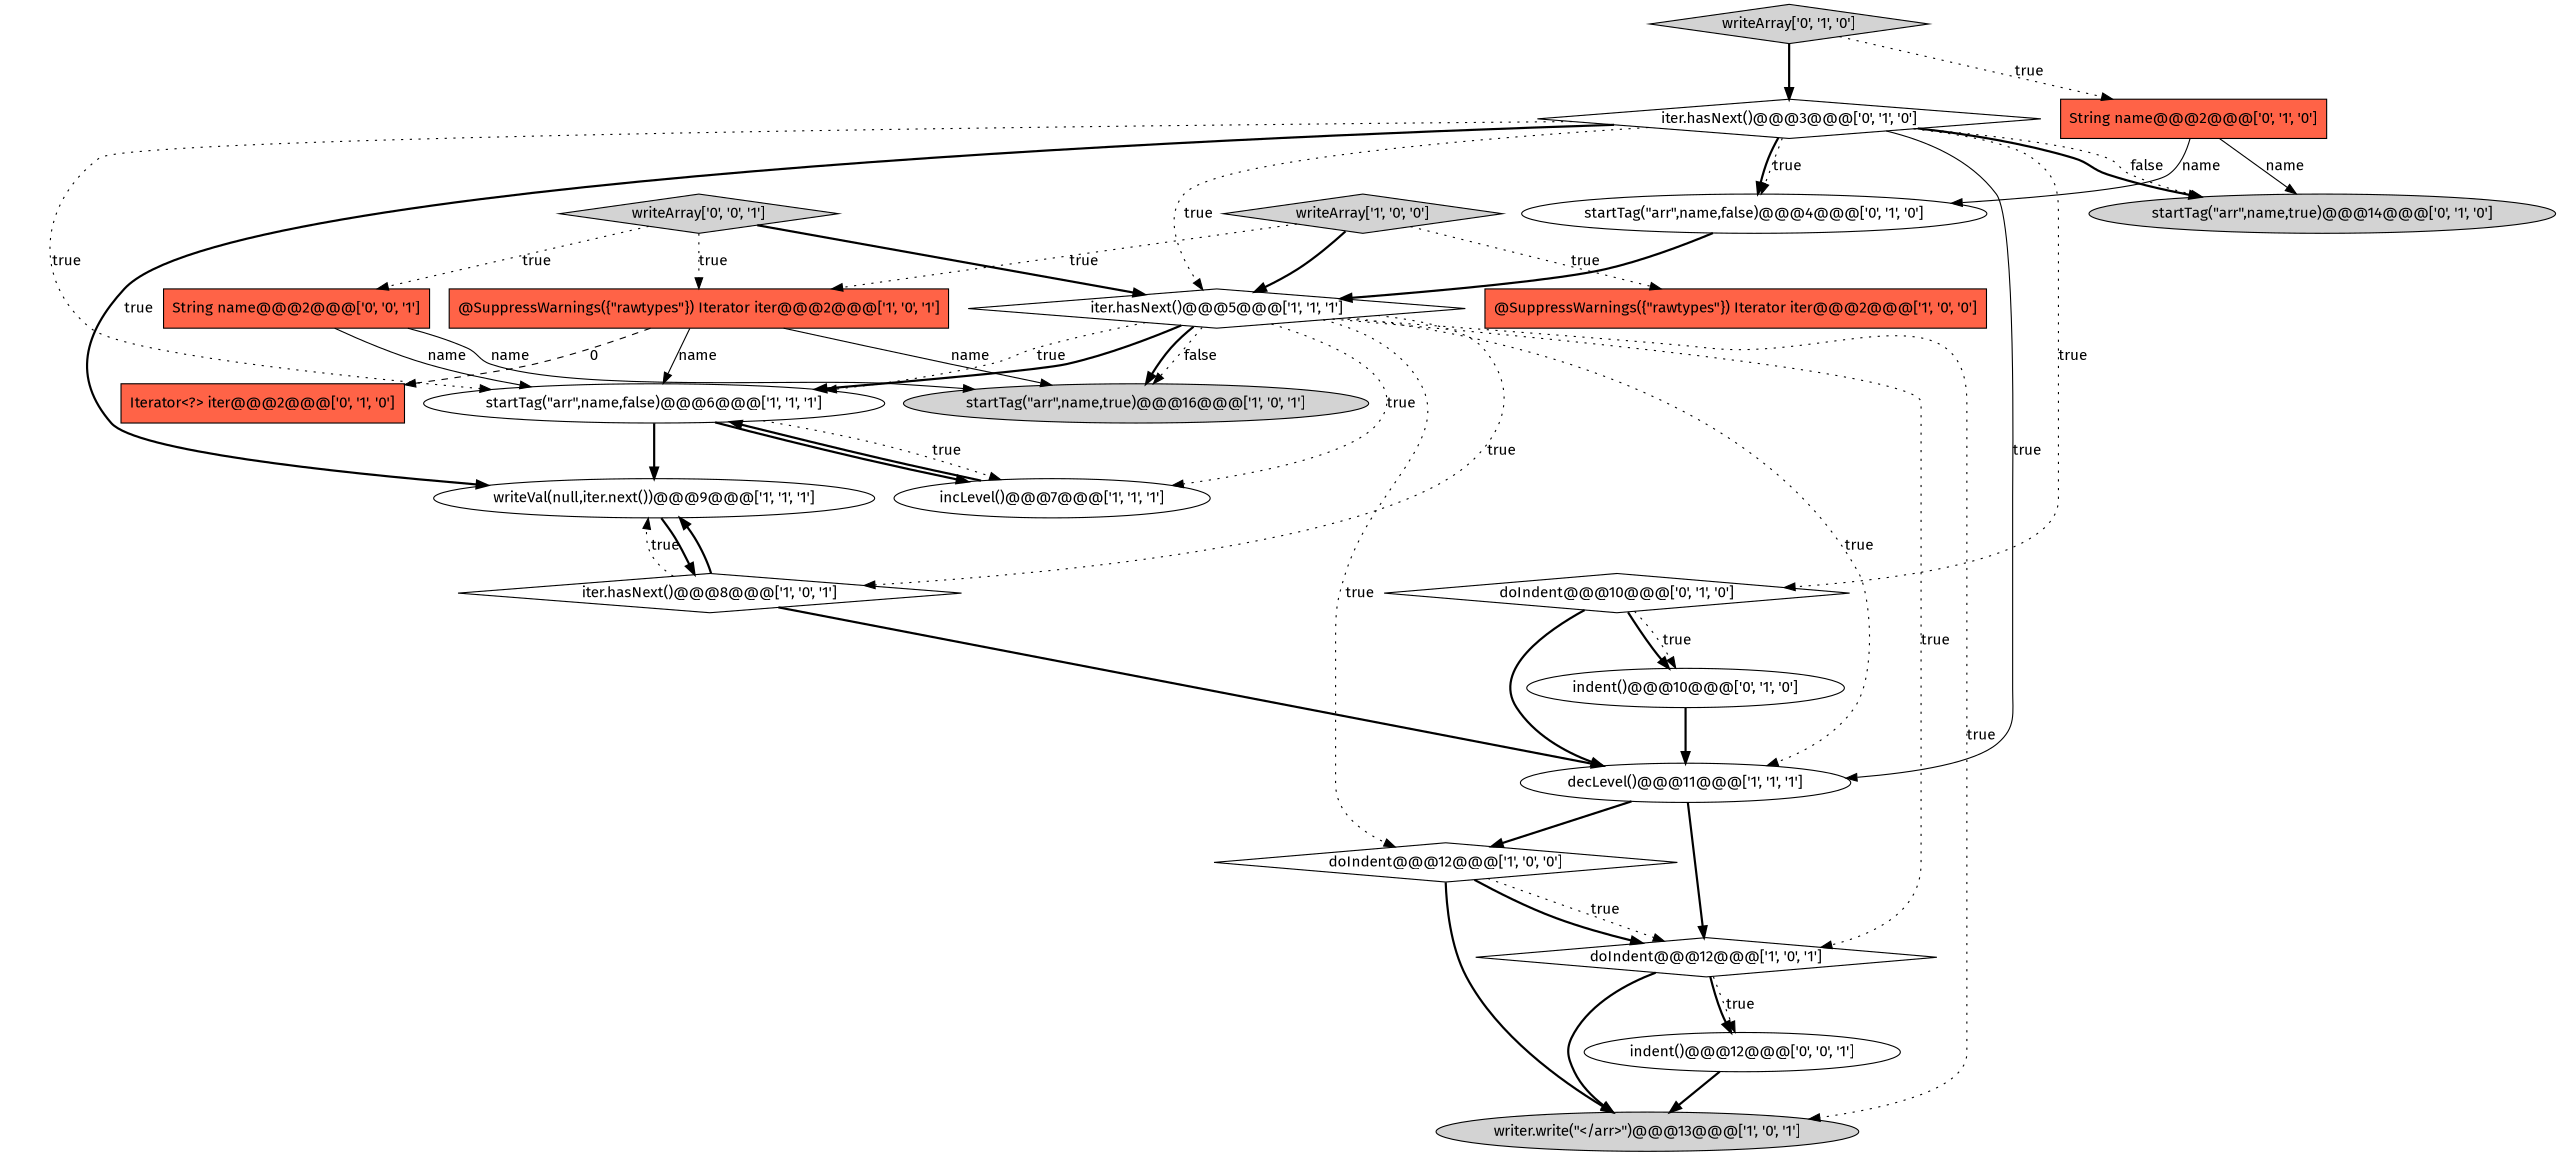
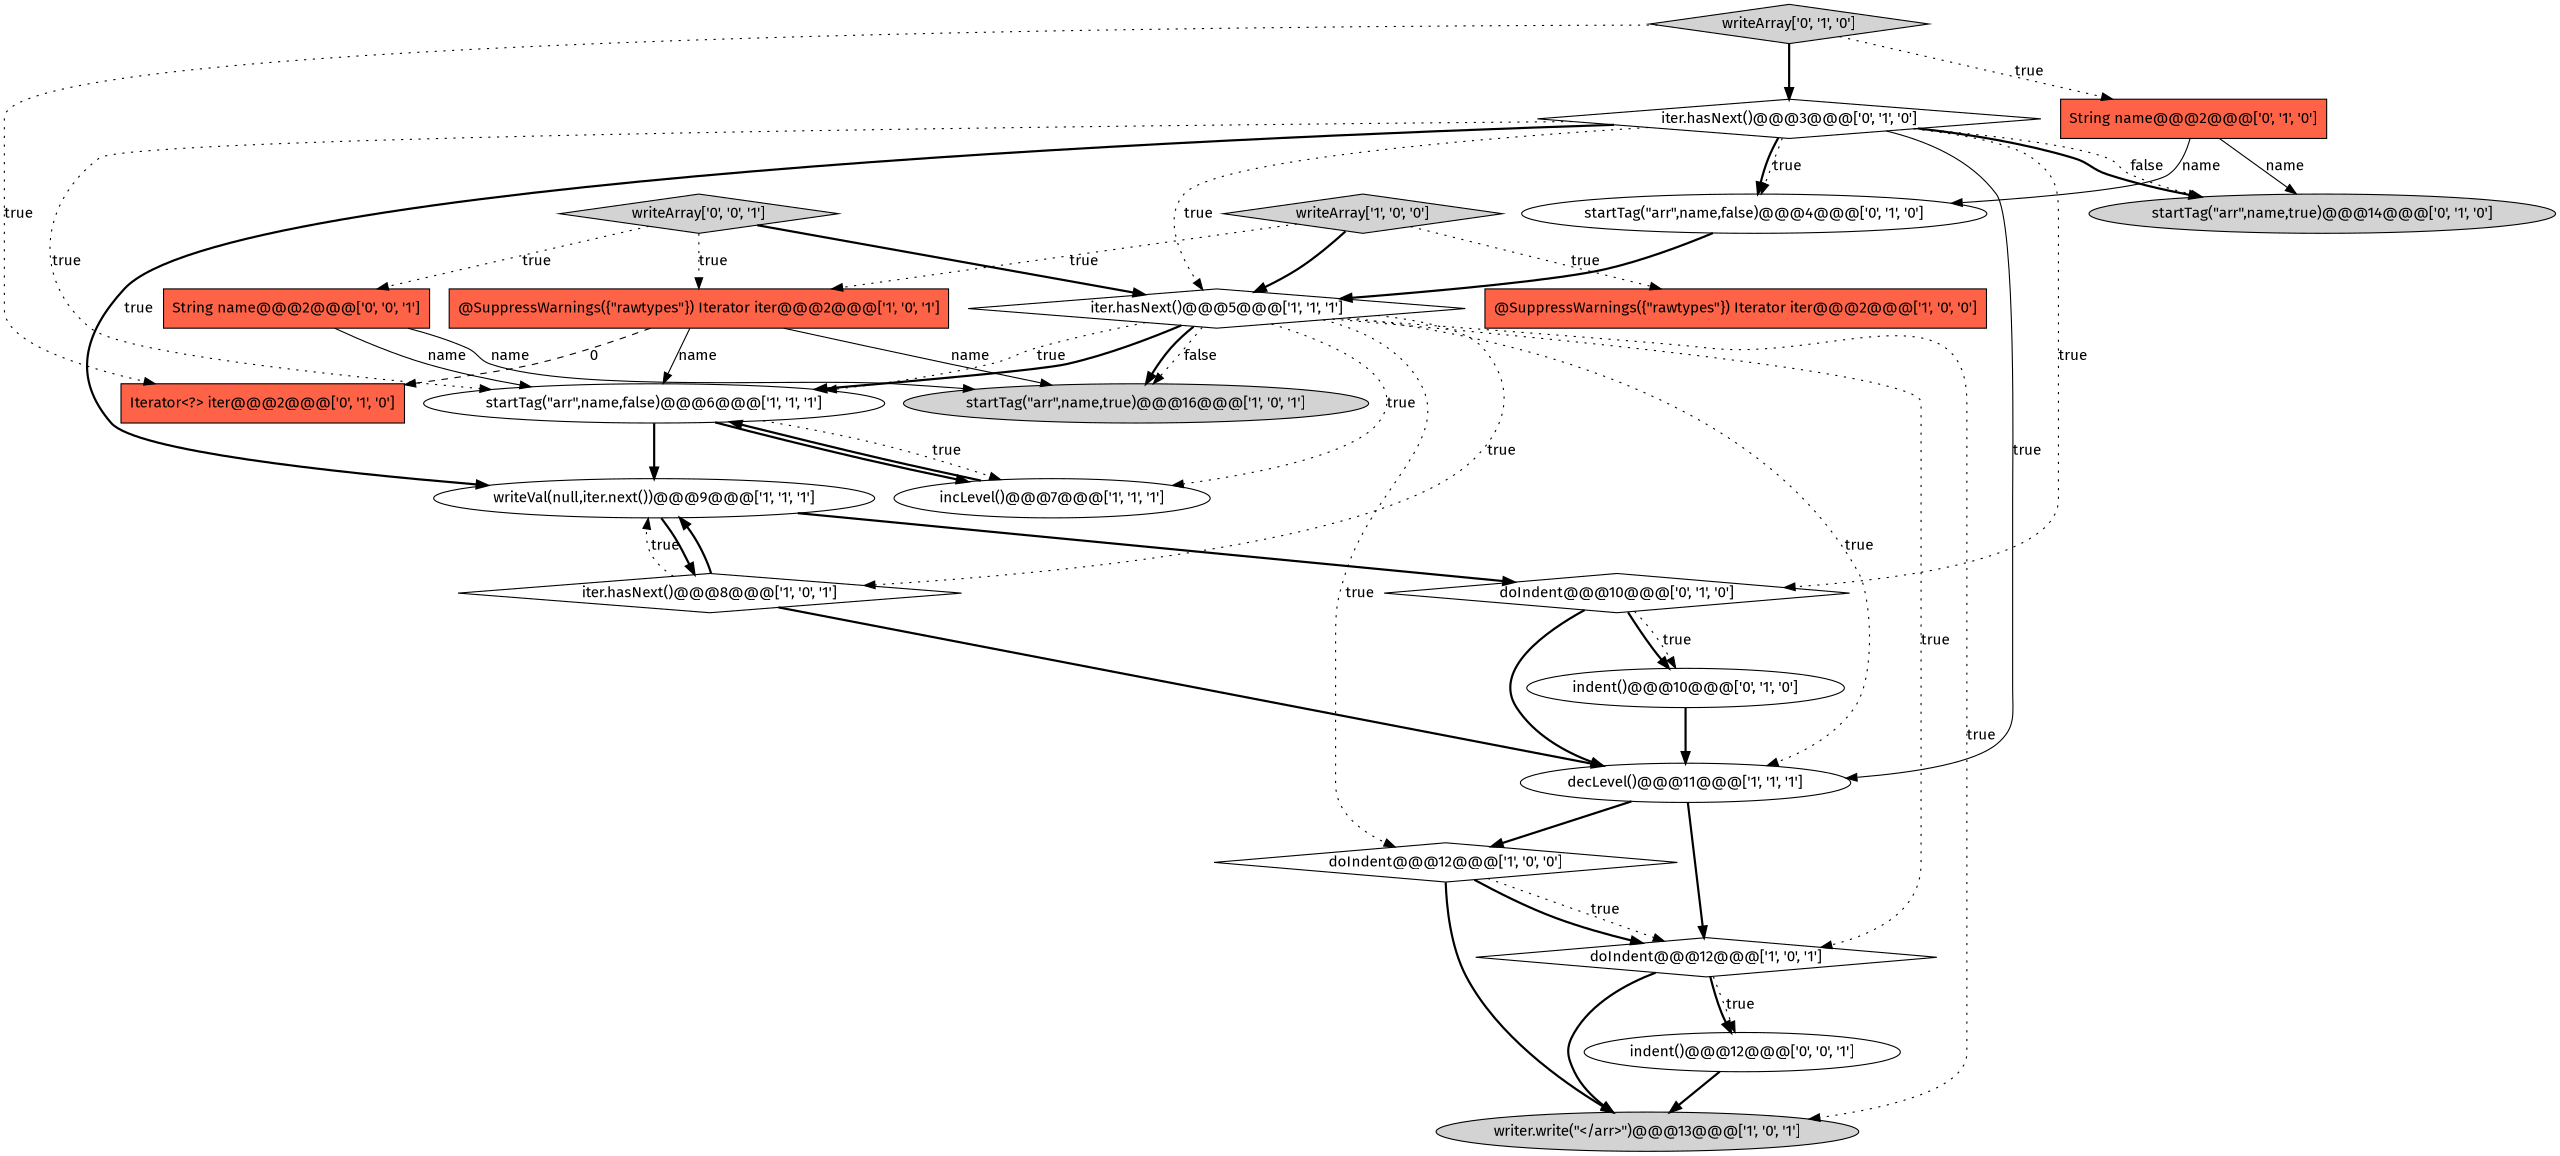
  digraph {
    fontname="Fira Sans"
    node [fillcolor=white fontname="Fira Sans" shape=ellipse style=filled]
    edge [fontname="Fira Sans" style=bold]
    n1 [fillcolor=tomato label="String name@@@2@@@['0', '1', '0']" shape=box]
    n2 [label="startTag(\"arr\",name,false)@@@4@@@['0', '1', '0']"]
    n3 [fillcolor=lightgray label="startTag(\"arr\",name,true)@@@14@@@['0', '1', '0']"]
    n4 [label="iter.hasNext()@@@5@@@['1', '1', '1']" shape=diamond]
    n5 [fillcolor=tomato label="Iterator<?> iter@@@2@@@['0', '1', '0']" shape=box]
    n6 [fillcolor=tomato label="String name@@@2@@@['0', '0', '1']" shape=box]
    n7 [fillcolor=lightgray label="startTag(\"arr\",name,true)@@@16@@@['1', '0', '1']"]
    n8 [label="startTag(\"arr\",name,false)@@@6@@@['1', '1', '1']"]
    n9 [label="incLevel()@@@7@@@['1', '1', '1']"]
    n10 [label="writeVal(null,iter.next())@@@9@@@['1', '1', '1']"]
    n11 [fillcolor=lightgray label="writer.write(\"</arr>\")@@@13@@@['1', '0', '1']"]
    n12 [label="doIndent@@@12@@@['1', '0', '0']" shape=diamond]
    n13 [label="doIndent@@@12@@@['1', '0', '1']" shape=diamond]
    n14 [label="indent()@@@12@@@['0', '0', '1']"]
    n15 [label="decLevel()@@@11@@@['1', '1', '1']"]
    n16 [label="iter.hasNext()@@@8@@@['1', '0', '1']" shape=diamond]
    n17 [label="doIndent@@@10@@@['0', '1', '0']" shape=diamond]
    n18 [label="indent()@@@10@@@['0', '1', '0']"]
    n19 [fillcolor=lightgray label="writeArray['0', '0', '1']" shape=diamond]
    n20 [fillcolor=tomato label="@SuppressWarnings({\"rawtypes\"}) Iterator iter@@@2@@@['1', '0', '1']" shape=box]
    n21 [label="iter.hasNext()@@@3@@@['0', '1', '0']" shape=diamond]
    n22 [fillcolor=tomato label="@SuppressWarnings({\"rawtypes\"}) Iterator iter@@@2@@@['1', '0', '0']" shape=box]
    n23 [fillcolor=lightgray label="writeArray['0', '1', '0']" shape=diamond]
    n24 [fillcolor=lightgray label="writeArray['1', '0', '0']" shape=diamond]
    n1 -> n2 [label=name style=solid]
    n1 -> n3 [label=name style=solid]
    n2 -> n4
    n4 -> n7
    n4 -> n7 [label=false style=dotted]
    n4 -> n8 [label=true style=dotted]
    n4 -> n8
    n4 -> n9 [label=true style=dotted]
    n4 -> n11 [label=true style=dotted]
    n4 -> n12 [label=true style=dotted]
    n4 -> n13 [label=true style=dotted]
    n4 -> n15 [label=true style=dotted]
    n4 -> n16 [label=true style=dotted]
    n6 -> n7 [label=name style=solid]
    n6 -> n8 [label=name style=solid]
    n8 -> n9 [label=true style=dotted]
    n8 -> n9
    n8 -> n10
    n9 -> n8
    n10 -> n16
+   n10 -> n17
    n12 -> n11
    n12 -> n13 [label=true style=dotted]
    n12 -> n13
    n13 -> n11
    n13 -> n14 [label=true style=dotted]
    n13 -> n14
    n14 -> n11
    n15 -> n12
    n15 -> n13
    n16 -> n10 [label=true style=dotted]
    n16 -> n10
    n16 -> n15
    n17 -> n15
    n17 -> n18
    n17 -> n18 [label=true style=dotted]
    n18 -> n15
    n19 -> n4
    n19 -> n6 [label=true style=dotted]
    n19 -> n20 [label=true style=dotted]
    n20 -> n5 [label=0 style=dashed]
    n20 -> n7 [label=name style=solid]
    n20 -> n8 [label=name style=solid]
    n21 -> n2
    n21 -> n2 [label=true style=dotted]
    n21 -> n3 [label=false style=dotted]
    n21 -> n3
    n21 -> n4 [label=true style=dotted]
    n21 -> n8 [label=true style=dotted]
    n21 -> n10 [label=true]
    n21 -> n15 [label=true style=solid]
    n21 -> n17 [label=true style=dotted]
    n23 -> n1 [label=true style=dotted]
+   n23 -> n5 [label=true style=dotted]
    n23 -> n21
    n24 -> n4
    n24 -> n20 [label=true style=dotted]
    n24 -> n22 [label=true style=dotted]
  }
